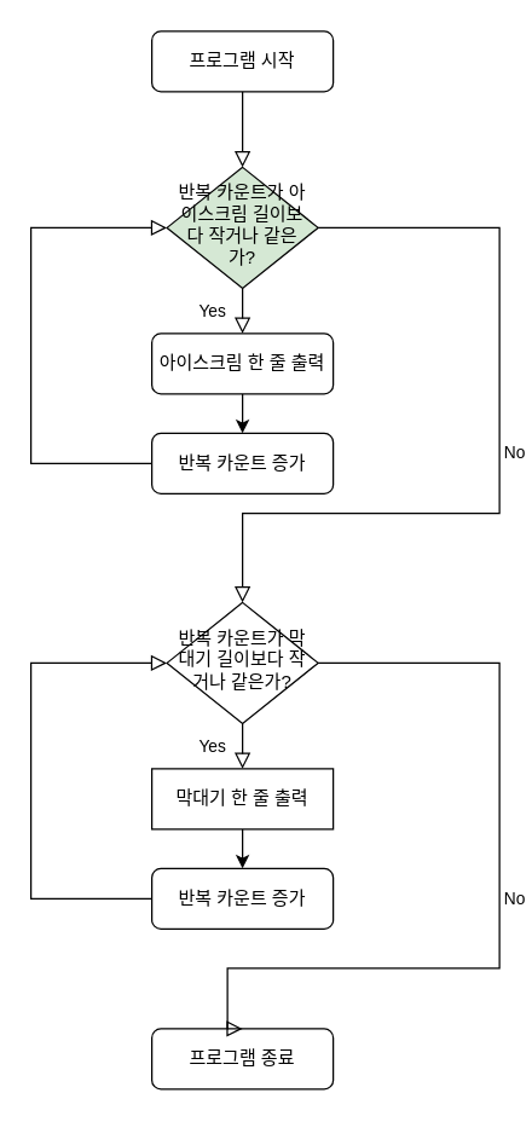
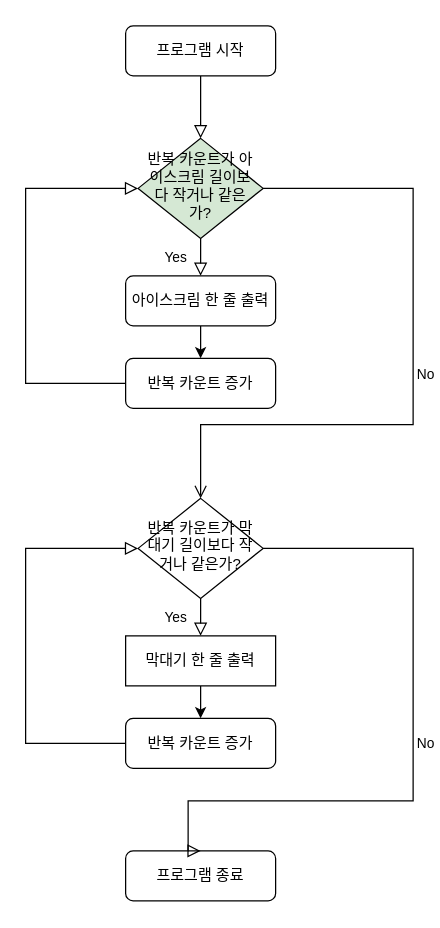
  <mxCell id="0" />
  <mxCell id="1" parent="0" />
  <mxCell id="2" value="" style="rounded=0;html=1;jettySize=auto;orthogonalLoop=1;fontSize=11;endArrow=block;endFill=0;endSize=8;strokeWidth=1;shadow=0;labelBackgroundColor=none;edgeStyle=orthogonalEdgeStyle;" parent="1" source="3" target="6" edge="1"><mxGeometry relative="1" as="geometry" /></mxCell>
  <mxCell id="3" value="프로그램 시작" style="rounded=1;whiteSpace=wrap;html=1;fontSize=12;glass=0;strokeWidth=1;shadow=0;" parent="1" vertex="1"><mxGeometry x="100" y="20" width="120" height="40" as="geometry" /></mxCell>
  <mxCell id="4" value="Yes" style="rounded=0;html=1;jettySize=auto;orthogonalLoop=1;fontSize=11;endArrow=block;endFill=0;endSize=8;strokeWidth=1;shadow=0;labelBackgroundColor=none;edgeStyle=orthogonalEdgeStyle;entryX=0.5;entryY=0;entryDx=0;entryDy=0;" parent="1" source="6" target="8" edge="1"><mxGeometry y="20" relative="1" as="geometry"><mxPoint as="offset" /></mxGeometry></mxCell>
- <mxCell id="5" value="No" style="edgeStyle=orthogonalEdgeStyle;rounded=0;html=1;jettySize=auto;orthogonalLoop=1;fontSize=11;endArrow=block;endFill=0;endSize=8;strokeWidth=1;shadow=0;labelBackgroundColor=none;exitX=1;exitY=0.5;exitDx=0;exitDy=0;entryX=0.5;entryY=0;entryDx=0;entryDy=0;" parent="1" source="6" target="13" edge="1"><mxGeometry y="10" relative="1" as="geometry"><mxPoint as="offset" /><mxPoint x="210" y="117" as="sourcePoint" /><mxPoint x="160" y="390" as="targetPoint" /><Array as="points"><mxPoint x="330" y="150" /><mxPoint x="330" y="339" /><mxPoint x="160" y="339" /></Array></mxGeometry></mxCell>
+ <mxCell id="5" value="No" style="edgeStyle=orthogonalEdgeStyle;rounded=0;html=1;jettySize=auto;orthogonalLoop=1;fontSize=11;endArrow=open;endFill=0;endSize=8;strokeWidth=1;shadow=0;labelBackgroundColor=none;exitX=1;exitY=0.5;exitDx=0;exitDy=0;entryX=0.5;entryY=0;entryDx=0;entryDy=0;" parent="1" source="6" target="13" edge="1"><mxGeometry y="10" relative="1" as="geometry"><mxPoint as="offset" /><mxPoint x="210" y="117" as="sourcePoint" /><mxPoint x="160" y="390" as="targetPoint" /><Array as="points"><mxPoint x="330" y="150" /><mxPoint x="330" y="339" /><mxPoint x="160" y="339" /></Array></mxGeometry></mxCell>
  <mxCell id="6" value="반복 카운트가 아이스크림 길이보다 작거나 같은가?" style="rhombus;whiteSpace=wrap;html=1;shadow=0;fontFamily=Helvetica;fontSize=12;align=center;strokeWidth=1;spacing=6;spacingTop=-4;fillColor=#d5e8d4;" parent="1" vertex="1"><mxGeometry x="110" y="110" width="100" height="80" as="geometry" /></mxCell>
  <mxCell id="7" value="프로그램 종료" style="rounded=1;whiteSpace=wrap;html=1;fontSize=12;glass=0;strokeWidth=1;shadow=0;" parent="1" vertex="1"><mxGeometry x="100" y="680" width="120" height="40" as="geometry" /></mxCell>
  <mxCell id="8" value="아이스크림 한 줄 출력" style="rounded=1;whiteSpace=wrap;html=1;fontSize=12;glass=0;strokeWidth=1;shadow=0;" vertex="1" parent="1"><mxGeometry x="100" y="220" width="120" height="40" as="geometry" /></mxCell>
  <mxCell id="9" value="반복 카운트 증가" style="rounded=1;whiteSpace=wrap;html=1;fontSize=12;glass=0;strokeWidth=1;shadow=0;" vertex="1" parent="1"><mxGeometry x="100" y="286" width="120" height="40" as="geometry" /></mxCell>
  <mxCell id="10" value="" style="endArrow=classic;html=1;rounded=0;exitX=0.5;exitY=1;exitDx=0;exitDy=0;entryX=0.5;entryY=0;entryDx=0;entryDy=0;" edge="1" parent="1" source="8" target="9"><mxGeometry width="50" height="50" relative="1" as="geometry"><mxPoint x="330" y="270" as="sourcePoint" /><mxPoint x="410" y="280" as="targetPoint" /></mxGeometry></mxCell>
  <mxCell id="11" value="" style="rounded=0;html=1;jettySize=auto;orthogonalLoop=1;fontSize=11;endArrow=block;endFill=0;endSize=8;strokeWidth=1;shadow=0;labelBackgroundColor=none;edgeStyle=orthogonalEdgeStyle;exitX=0;exitY=0.5;exitDx=0;exitDy=0;entryX=0;entryY=0.5;entryDx=0;entryDy=0;" edge="1" parent="1" source="9" target="6"><mxGeometry relative="1" as="geometry"><mxPoint x="10" y="300" as="sourcePoint" /><mxPoint x="10" y="350" as="targetPoint" /><Array as="points"><mxPoint x="20" y="306" /><mxPoint x="20" y="150" /></Array></mxGeometry></mxCell>
  <mxCell id="12" value="Yes" style="rounded=0;html=1;jettySize=auto;orthogonalLoop=1;fontSize=11;endArrow=block;endFill=0;endSize=8;strokeWidth=1;shadow=0;labelBackgroundColor=none;edgeStyle=orthogonalEdgeStyle;entryX=0.5;entryY=0;entryDx=0;entryDy=0;" edge="1" parent="1" source="13" target="14"><mxGeometry y="20" relative="1" as="geometry"><mxPoint as="offset" /></mxGeometry></mxCell>
  <mxCell id="13" value="반복 카운트가 막대기 길이보다 작거나 같은가?" style="rhombus;whiteSpace=wrap;html=1;shadow=0;fontFamily=Helvetica;fontSize=12;align=center;strokeWidth=1;spacing=6;spacingTop=-4;" vertex="1" parent="1"><mxGeometry x="110" y="398" width="100" height="80" as="geometry" /></mxCell>
  <mxCell id="14" value="막대기 한 줄 출력" style="whiteSpace=wrap;html=1;fontSize=12;glass=0;strokeWidth=1;shadow=0;rounded=0;" vertex="1" parent="1"><mxGeometry x="100" y="508" width="120" height="40" as="geometry" /></mxCell>
  <mxCell id="15" value="반복 카운트 증가" style="rounded=1;whiteSpace=wrap;html=1;fontSize=12;glass=0;strokeWidth=1;shadow=0;" vertex="1" parent="1"><mxGeometry x="100" y="574" width="120" height="40" as="geometry" /></mxCell>
  <mxCell id="16" value="" style="endArrow=classic;html=1;rounded=0;exitX=0.5;exitY=1;exitDx=0;exitDy=0;entryX=0.5;entryY=0;entryDx=0;entryDy=0;" edge="1" parent="1" source="14" target="15"><mxGeometry width="50" height="50" relative="1" as="geometry"><mxPoint x="330" y="558" as="sourcePoint" /><mxPoint x="410" y="568" as="targetPoint" /></mxGeometry></mxCell>
  <mxCell id="17" value="" style="rounded=0;html=1;jettySize=auto;orthogonalLoop=1;fontSize=11;endArrow=block;endFill=0;endSize=8;strokeWidth=1;shadow=0;labelBackgroundColor=none;edgeStyle=orthogonalEdgeStyle;exitX=0;exitY=0.5;exitDx=0;exitDy=0;entryX=0;entryY=0.5;entryDx=0;entryDy=0;" edge="1" parent="1" source="15" target="13"><mxGeometry relative="1" as="geometry"><mxPoint x="109" y="306" as="sourcePoint" /><mxPoint x="119" y="150" as="targetPoint" /><Array as="points"><mxPoint x="20" y="594" /><mxPoint x="20" y="438" /></Array></mxGeometry></mxCell>
  <mxCell id="18" value="No" style="edgeStyle=orthogonalEdgeStyle;rounded=0;html=1;jettySize=auto;orthogonalLoop=1;fontSize=11;endArrow=block;endFill=0;endSize=8;strokeWidth=1;shadow=0;labelBackgroundColor=none;exitX=1;exitY=0.5;exitDx=0;exitDy=0;entryX=0.5;entryY=0;entryDx=0;entryDy=0;" edge="1" parent="1" source="13" target="7"><mxGeometry y="10" relative="1" as="geometry"><mxPoint as="offset" /><mxPoint x="340" y="404" as="sourcePoint" /><mxPoint x="290" y="652" as="targetPoint" /><Array as="points"><mxPoint x="330" y="438" /><mxPoint x="330" y="640" /><mxPoint x="150" y="640" /></Array></mxGeometry></mxCell>
